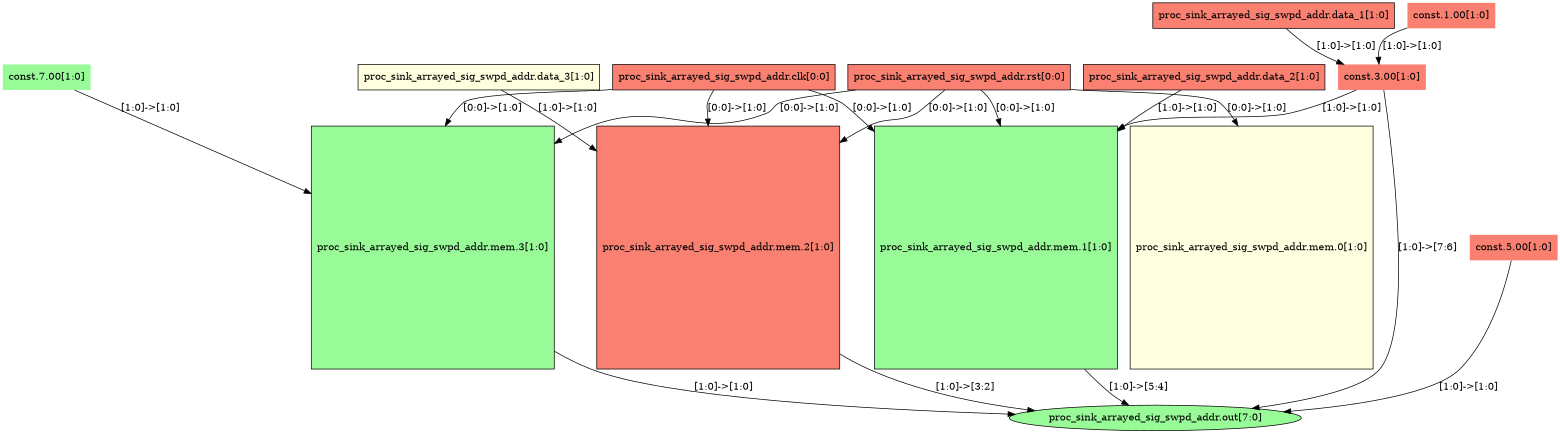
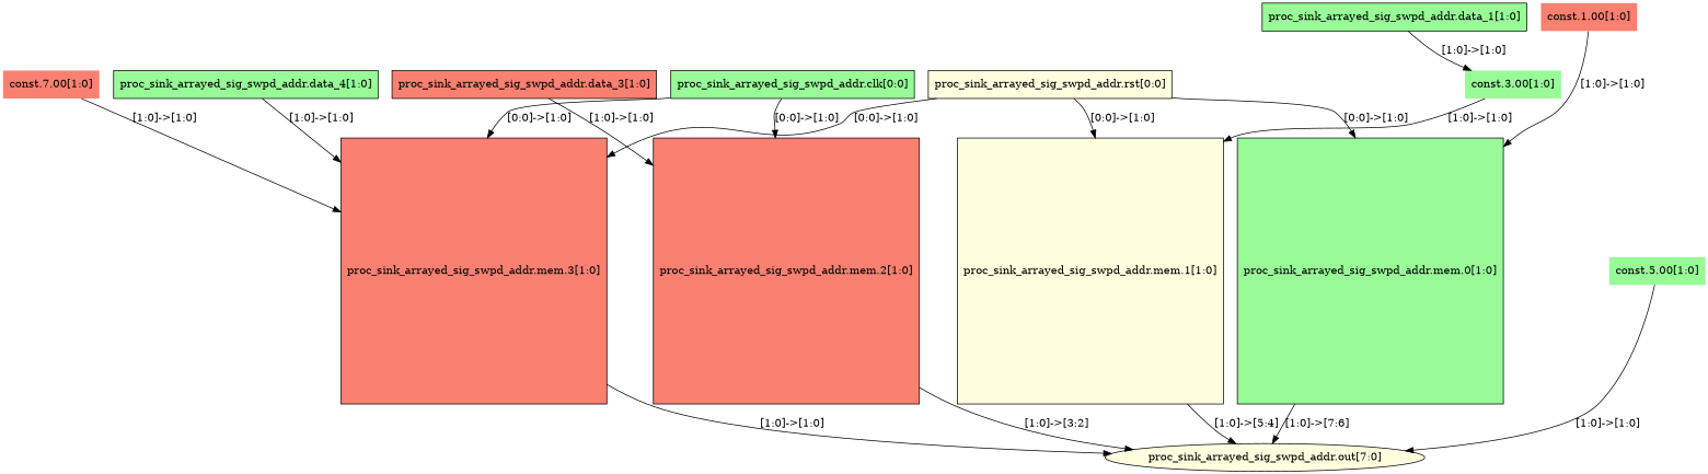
  digraph {
    node [fillcolor=salmon shape=rectangle style=filled]
-   n1 [fillcolor=palegreen label="proc_sink_arrayed_sig_swpd_addr.mem.3[1:0]" shape=square]
-   n2 [fillcolor=palegreen label="proc_sink_arrayed_sig_swpd_addr.out[7:0]" shape=ellipse]
+   n1 [label="proc_sink_arrayed_sig_swpd_addr.mem.3[1:0]" shape=square]
+   n2 [fillcolor=lightyellow label="proc_sink_arrayed_sig_swpd_addr.out[7:0]" shape=ellipse]
    n3 [label="proc_sink_arrayed_sig_swpd_addr.mem.2[1:0]" shape=square]
-   n4 [fillcolor=palegreen label="proc_sink_arrayed_sig_swpd_addr.mem.1[1:0]" shape=square]
-   n5 [fillcolor=lightyellow label="proc_sink_arrayed_sig_swpd_addr.mem.0[1:0]" shape=square]
+   n4 [fillcolor=lightyellow label="proc_sink_arrayed_sig_swpd_addr.mem.1[1:0]" shape=square]
+   n5 [fillcolor=palegreen label="proc_sink_arrayed_sig_swpd_addr.mem.0[1:0]" shape=square]
    n6 [label="const.1.00[1:0]" shape=none]
-   n7 [label="proc_sink_arrayed_sig_swpd_addr.rst[0:0]"]
-   n8 [label="proc_sink_arrayed_sig_swpd_addr.clk[0:0]"]
-   n9 [label="const.3.00[1:0]" shape=none]
-   n10 [label="const.5.00[1:0]" shape=none]
-   n11 [fillcolor=palegreen label="const.7.00[1:0]" shape=none]
-   n12 [label="proc_sink_arrayed_sig_swpd_addr.data_1[1:0]"]
-   n13 [label="proc_sink_arrayed_sig_swpd_addr.data_2[1:0]"]
-   n14 [fillcolor=lightyellow label="proc_sink_arrayed_sig_swpd_addr.data_3[1:0]"]
+   n7 [fillcolor=lightyellow label="proc_sink_arrayed_sig_swpd_addr.rst[0:0]"]
+   n8 [fillcolor=palegreen label="proc_sink_arrayed_sig_swpd_addr.clk[0:0]"]
+   n9 [fillcolor=palegreen label="const.3.00[1:0]" shape=none]
+   n10 [fillcolor=palegreen label="const.5.00[1:0]" shape=none]
+   n11 [label="const.7.00[1:0]" shape=none]
+   n12 [fillcolor=palegreen label="proc_sink_arrayed_sig_swpd_addr.data_1[1:0]"]
+   n14 [label="proc_sink_arrayed_sig_swpd_addr.data_3[1:0]"]
+   n15 [fillcolor=palegreen label="proc_sink_arrayed_sig_swpd_addr.data_4[1:0]"]
    n1 -> n2 [label="[1:0]->[1:0]"]
    n3 -> n2 [label="[1:0]->[3:2]"]
    n4 -> n2 [label="[1:0]->[5:4]"]
-   n9 -> n2 [label="[1:0]->[7:6]"]
-   n6 -> n9 [label="[1:0]->[1:0]"]
+   n5 -> n2 [label="[1:0]->[7:6]"]
+   n6 -> n5 [label="[1:0]->[1:0]"]
    n7 -> n1 [label="[0:0]->[1:0]"]
-   n7 -> n3 [label="[0:0]->[1:0]"]
    n7 -> n4 [label="[0:0]->[1:0]"]
    n7 -> n5 [label="[0:0]->[1:0]"]
    n8 -> n1 [label="[0:0]->[1:0]"]
    n8 -> n3 [label="[0:0]->[1:0]"]
-   n8 -> n4 [label="[0:0]->[1:0]"]
    n9 -> n4 [label="[1:0]->[1:0]"]
    n10 -> n2 [label="[1:0]->[1:0]"]
    n11 -> n1 [label="[1:0]->[1:0]"]
    n12 -> n9 [label="[1:0]->[1:0]"]
-   n13 -> n4 [label="[1:0]->[1:0]"]
    n14 -> n3 [label="[1:0]->[1:0]"]
+   n15 -> n1 [label="[1:0]->[1:0]"]
  }
